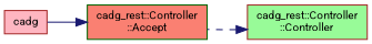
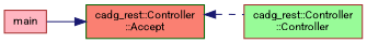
  digraph {
    fontname=Roboto
    rankdir=RL
    node [color=brown fontname=Roboto fontsize=10 shape=record style=filled]
    edge [color=midnightblue dir=back fontname=Roboto fontsize=10 labelfontname=Helvetica labelfontsize=10]
    n1 [fillcolor=palegreen fontcolor=black height=0.2 label="cadg_rest::Controller\l::Controller" width=0.4]
    n2 [color=darkgreen fillcolor=salmon height=0.2 label="cadg_rest::Controller\l::Accept" width=0.4]
-   n3 [fillcolor=lightpink height=0.2 label=cadg width=0.4]
-   n1 -> n2 [style=dashed]
+   n3 [fillcolor=lightpink height=0.2 label=main width=0.4]
+   n2 -> n1 [style=dashed]
    n2 -> n3 [style=solid]
  }
